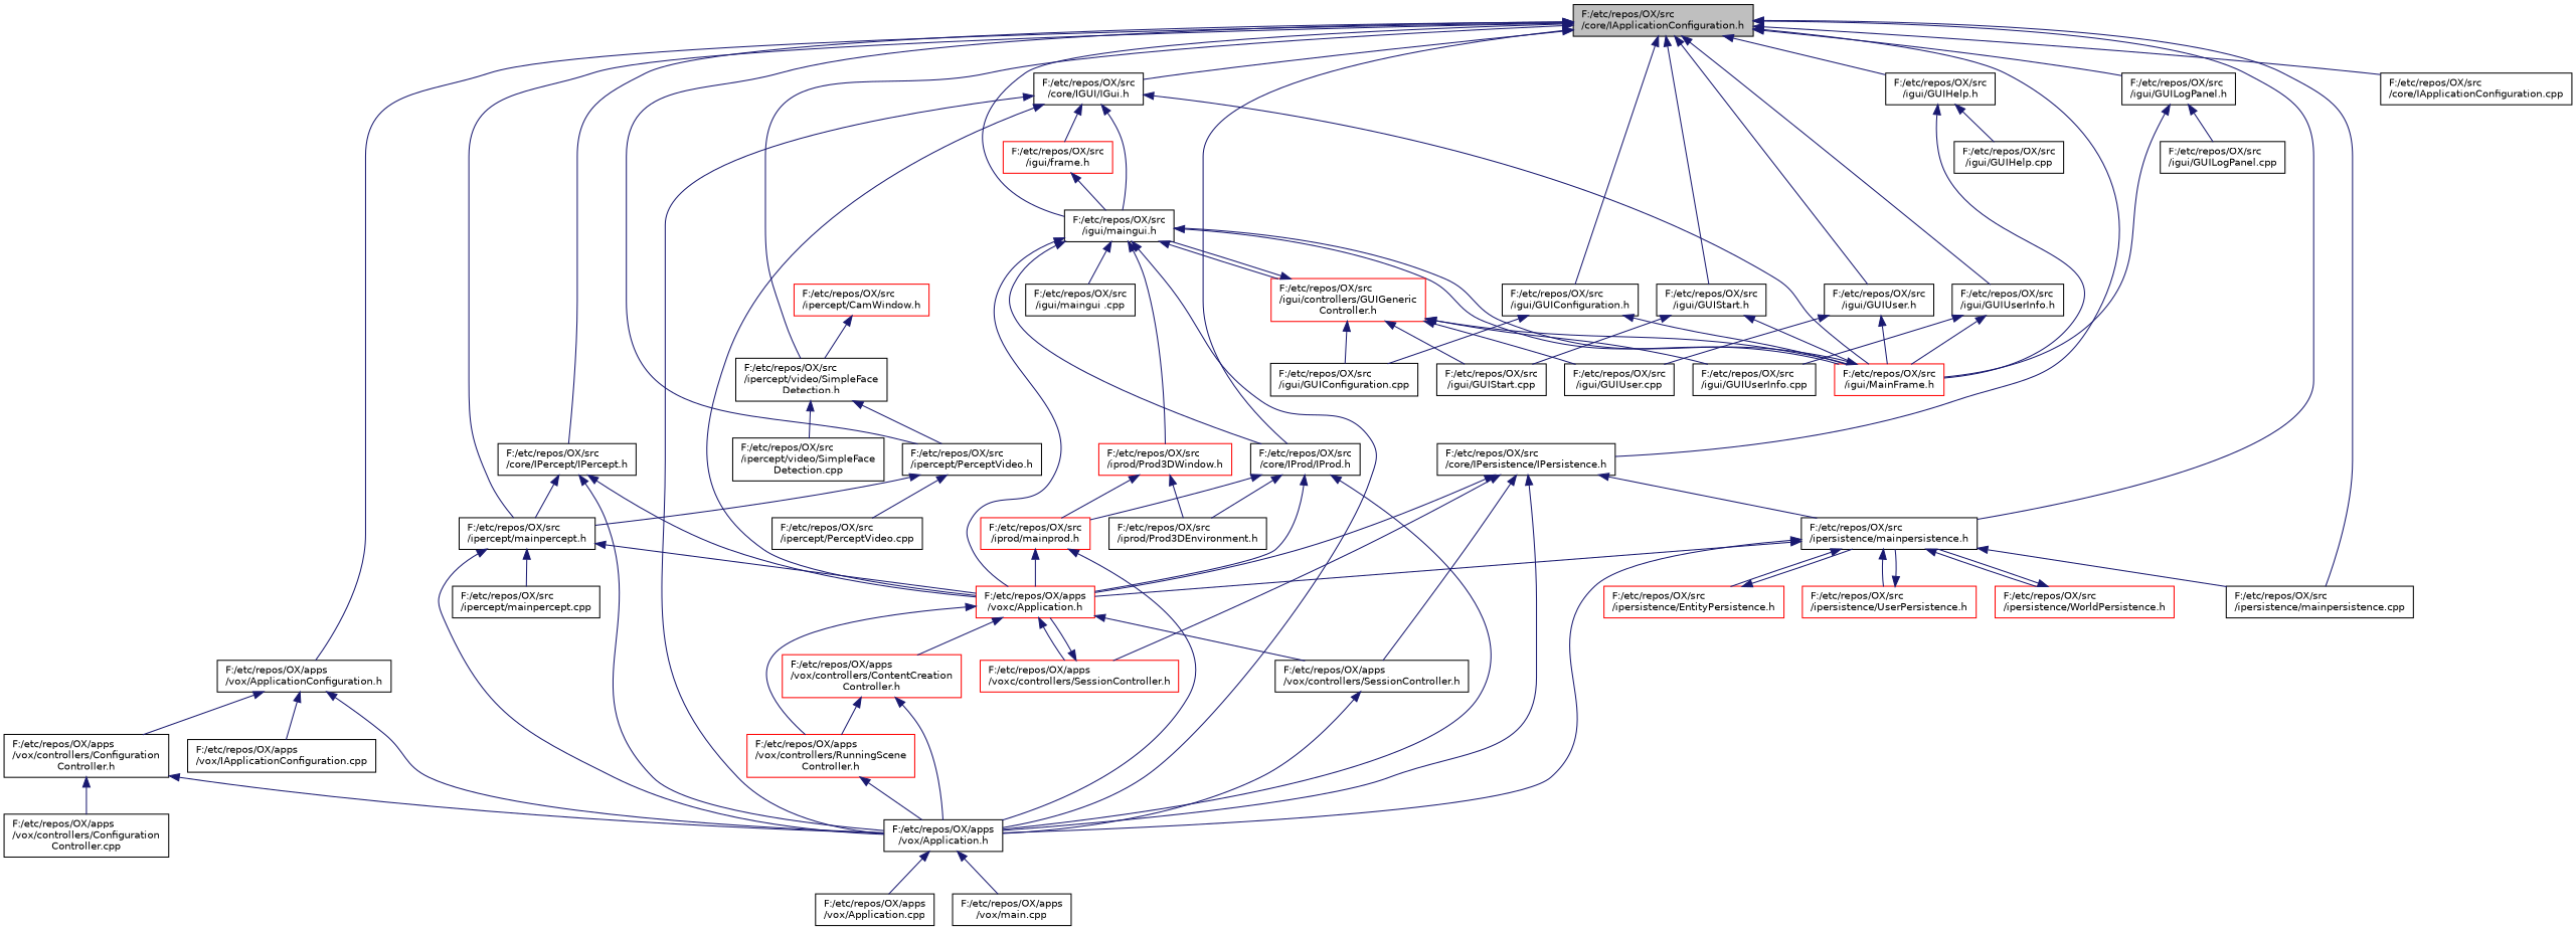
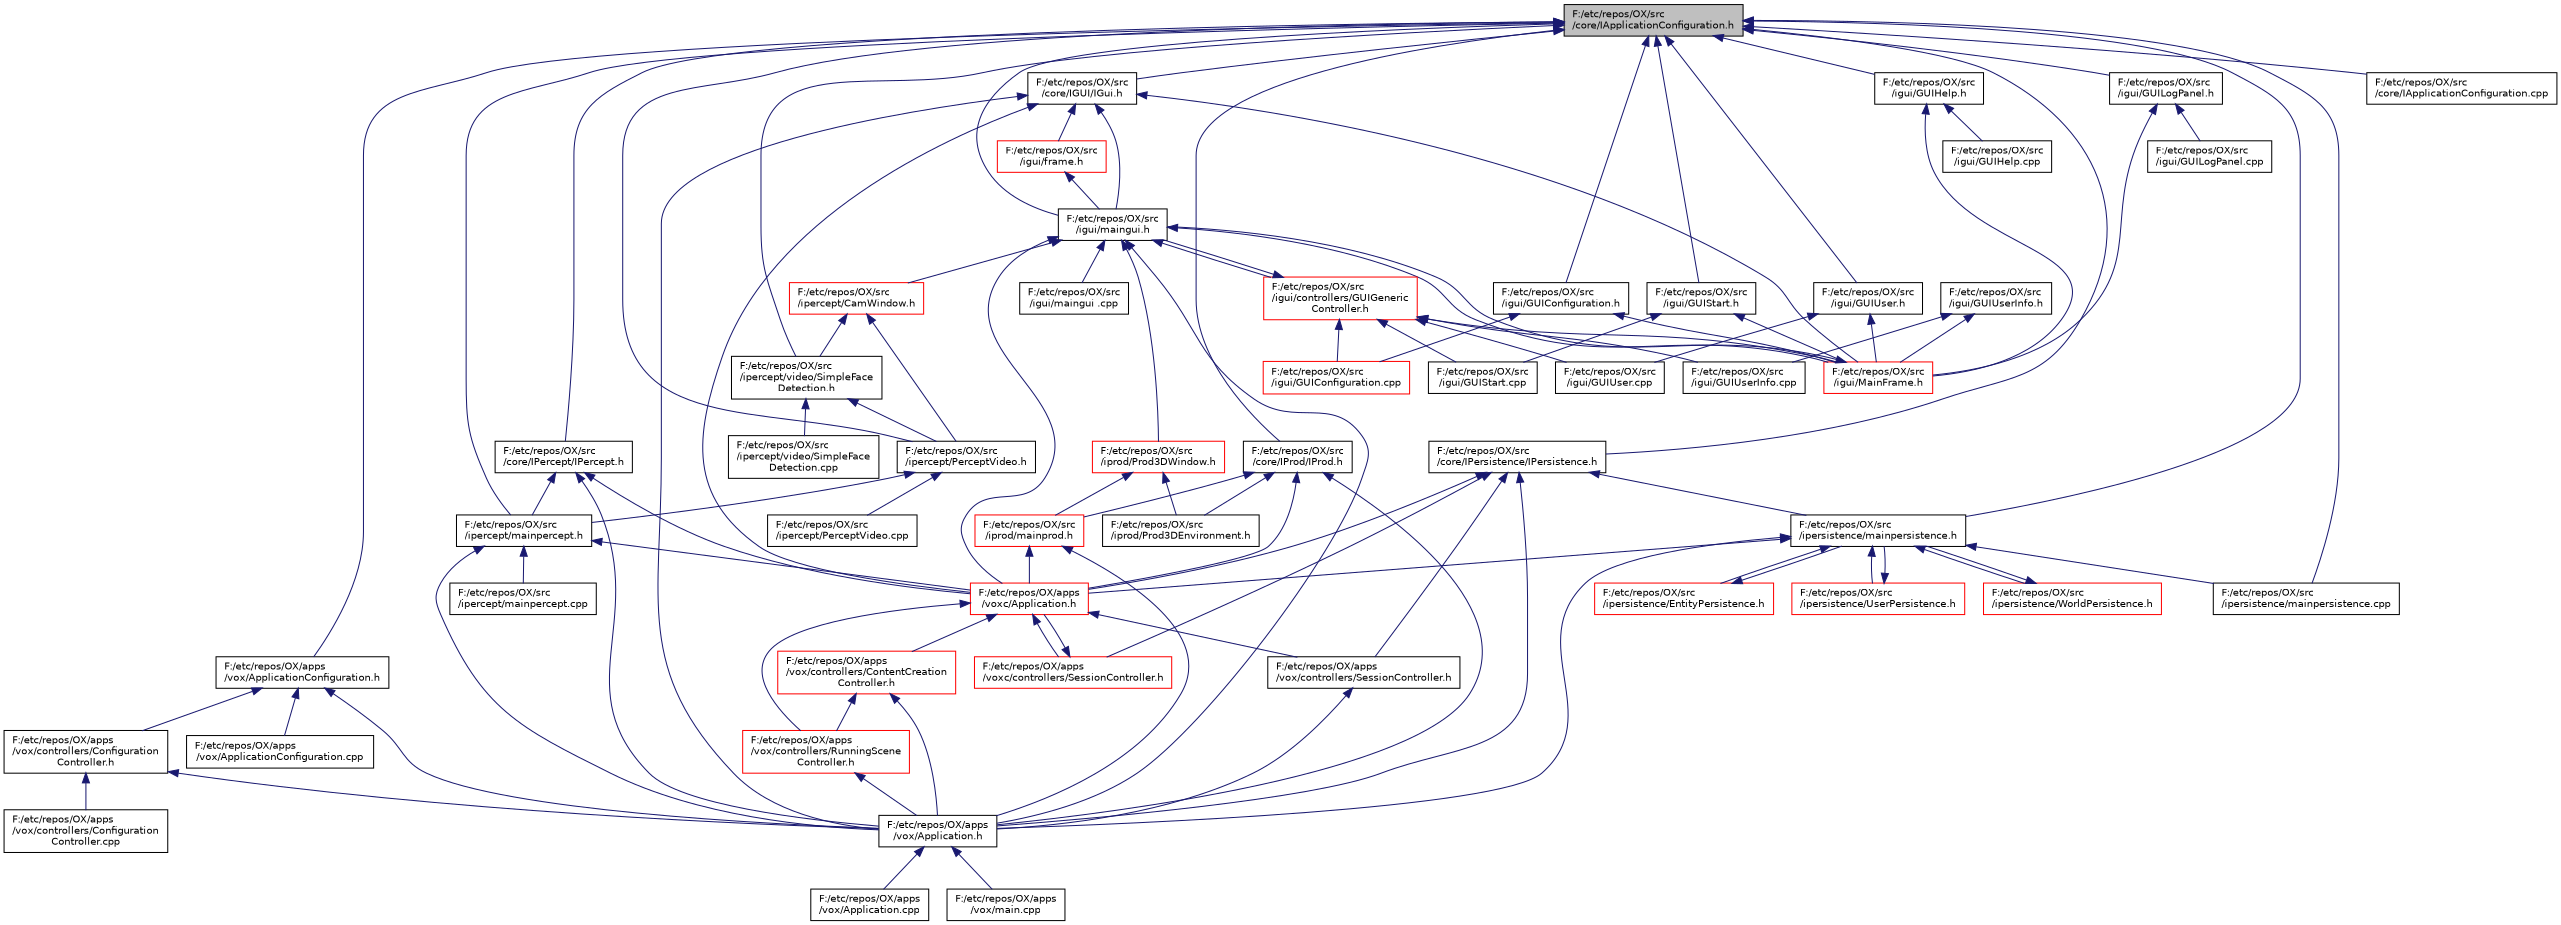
  digraph {
    node [color=black fillcolor=white fontname=Helvetica fontsize=10 shape=record style=filled]
    edge [color=midnightblue dir=back fontname=Helvetica fontsize=10 labelfontname=Helvetica labelfontsize=10 style=solid]
    n1 [fillcolor=grey75 fontcolor=black height=0.2 label="F:/etc/repos/OX/src\l/core/IApplicationConfiguration.h" width=0.4]
    n2 [height=0.2 label="F:/etc/repos/OX/apps\l/vox/ApplicationConfiguration.h" width=0.4]
    n3 [height=0.2 label="F:/etc/repos/OX/src\l/core/IApplicationConfiguration.cpp" width=0.4]
    n4 [height=0.2 label="F:/etc/repos/OX/src\l/core/IGUI/IGui.h" width=0.4]
    n5 [height=0.2 label="F:/etc/repos/OX/src\l/igui/maingui.h" width=0.4]
    n6 [height=0.2 label="F:/etc/repos/OX/src\l/ipercept/PerceptVideo.h" width=0.4]
    n7 [height=0.2 label="F:/etc/repos/OX/src\l/ipercept/mainpercept.h" width=0.4]
    n8 [height=0.2 label="F:/etc/repos/OX/src\l/ipercept/video/SimpleFace\lDetection.h" width=0.4]
    n9 [height=0.2 label="F:/etc/repos/OX/src\l/core/IPercept/IPercept.h" width=0.4]
    n10 [height=0.2 label="F:/etc/repos/OX/src\l/core/IPersistence/IPersistence.h" width=0.4]
    n11 [height=0.2 label="F:/etc/repos/OX/src\l/ipersistence/mainpersistence.h" width=0.4]
    n12 [height=0.2 label="F:/etc/repos/OX/src\l/ipersistence/mainpersistence.cpp" width=0.4]
    n13 [height=0.2 label="F:/etc/repos/OX/src\l/core/IProd/IProd.h" width=0.4]
    n14 [height=0.2 label="F:/etc/repos/OX/src\l/igui/GUIConfiguration.h" width=0.4]
    n15 [height=0.2 label="F:/etc/repos/OX/src\l/igui/GUIHelp.h" width=0.4]
    n16 [height=0.2 label="F:/etc/repos/OX/src\l/igui/GUILogPanel.h" width=0.4]
    n17 [height=0.2 label="F:/etc/repos/OX/src\l/igui/GUIStart.h" width=0.4]
    n18 [height=0.2 label="F:/etc/repos/OX/src\l/igui/GUIUser.h" width=0.4]
    n19 [height=0.2 label="F:/etc/repos/OX/src\l/igui/GUIUserInfo.h" width=0.4]
    n20 [height=0.2 label="F:/etc/repos/OX/apps\l/vox/Application.h" width=0.4]
-   n21 [height=0.2 label="F:/etc/repos/OX/apps\l/vox/IApplicationConfiguration.cpp" width=0.4]
+   n21 [height=0.2 label="F:/etc/repos/OX/apps\l/vox/ApplicationConfiguration.cpp" width=0.4]
    n22 [height=0.2 label="F:/etc/repos/OX/apps\l/vox/controllers/Configuration\lController.h" width=0.4]
    n23 [color=red height=0.2 label="F:/etc/repos/OX/apps\l/voxc/Application.h" width=0.4]
    n24 [color=red height=0.2 label="F:/etc/repos/OX/src\l/igui/frame.h" width=0.4]
    n25 [color=red height=0.2 label="F:/etc/repos/OX/src\l/igui/MainFrame.h" width=0.4]
    n26 [color=red height=0.2 label="F:/etc/repos/OX/src\l/igui/controllers/GUIGeneric\lController.h" width=0.4]
    n27 [height=0.2 label="F:/etc/repos/OX/src\l/igui/maingui .cpp" width=0.4]
    n28 [color=red height=0.2 label="F:/etc/repos/OX/src\l/ipercept/CamWindow.h" width=0.4]
    n29 [color=red height=0.2 label="F:/etc/repos/OX/src\l/iprod/Prod3DWindow.h" width=0.4]
    n30 [height=0.2 label="F:/etc/repos/OX/src\l/ipercept/PerceptVideo.cpp" width=0.4]
    n31 [height=0.2 label="F:/etc/repos/OX/src\l/ipercept/mainpercept.cpp" width=0.4]
    n32 [height=0.2 label="F:/etc/repos/OX/src\l/ipercept/video/SimpleFace\lDetection.cpp" width=0.4]
    n33 [height=0.2 label="F:/etc/repos/OX/apps\l/vox/controllers/SessionController.h" width=0.4]
    n34 [color=red height=0.2 label="F:/etc/repos/OX/apps\l/voxc/controllers/SessionController.h" width=0.4]
    n35 [color=red height=0.2 label="F:/etc/repos/OX/src\l/ipersistence/EntityPersistence.h" width=0.4]
    n36 [color=red height=0.2 label="F:/etc/repos/OX/src\l/ipersistence/UserPersistence.h" width=0.4]
    n37 [color=red height=0.2 label="F:/etc/repos/OX/src\l/ipersistence/WorldPersistence.h" width=0.4]
    n38 [color=red height=0.2 label="F:/etc/repos/OX/src\l/iprod/mainprod.h" width=0.4]
    n39 [height=0.2 label="F:/etc/repos/OX/src\l/iprod/Prod3DEnvironment.h" width=0.4]
-   n40 [height=0.2 label="F:/etc/repos/OX/src\l/igui/GUIConfiguration.cpp" width=0.4]
+   n40 [color=red height=0.2 label="F:/etc/repos/OX/src\l/igui/GUIConfiguration.cpp" width=0.4]
    n41 [height=0.2 label="F:/etc/repos/OX/src\l/igui/GUIHelp.cpp" width=0.4]
    n42 [height=0.2 label="F:/etc/repos/OX/src\l/igui/GUILogPanel.cpp" width=0.4]
    n43 [height=0.2 label="F:/etc/repos/OX/src\l/igui/GUIStart.cpp" width=0.4]
    n44 [height=0.2 label="F:/etc/repos/OX/src\l/igui/GUIUser.cpp" width=0.4]
    n45 [height=0.2 label="F:/etc/repos/OX/src\l/igui/GUIUserInfo.cpp" width=0.4]
    n46 [height=0.2 label="F:/etc/repos/OX/apps\l/vox/Application.cpp" width=0.4]
    n47 [height=0.2 label="F:/etc/repos/OX/apps\l/vox/main.cpp" width=0.4]
    n48 [height=0.2 label="F:/etc/repos/OX/apps\l/vox/controllers/Configuration\lController.cpp" width=0.4]
    n49 [color=red height=0.2 label="F:/etc/repos/OX/apps\l/vox/controllers/ContentCreation\lController.h" width=0.4]
    n50 [color=red height=0.2 label="F:/etc/repos/OX/apps\l/vox/controllers/RunningScene\lController.h" width=0.4]
    n1 -> n2
    n1 -> n3
    n1 -> n4
    n1 -> n5
    n1 -> n6
    n1 -> n7
    n1 -> n8
    n1 -> n9
    n1 -> n10
    n1 -> n11
    n1 -> n12
    n1 -> n13
    n1 -> n14
    n1 -> n15
    n1 -> n16
    n1 -> n17
    n1 -> n18
-   n1 -> n19
    n2 -> n20
    n2 -> n21
    n2 -> n22
    n4 -> n5
    n4 -> n20
    n4 -> n23
    n4 -> n24
    n4 -> n25
    n5 -> n20
    n5 -> n23
    n5 -> n25
    n5 -> n26
    n5 -> n27
-   n5 -> n13
+   n5 -> n28
    n5 -> n29
    n6 -> n7
    n6 -> n30
    n7 -> n20
    n7 -> n23
    n7 -> n31
    n8 -> n6
    n8 -> n32
    n9 -> n7
    n9 -> n20
    n9 -> n23
    n10 -> n11
    n10 -> n20
    n10 -> n23
    n10 -> n33
    n10 -> n34
    n11 -> n12
    n11 -> n20
    n11 -> n23
    n11 -> n35
    n11 -> n36
    n11 -> n37
    n13 -> n20
    n13 -> n23
    n13 -> n38
    n13 -> n39
    n14 -> n25
    n14 -> n40
    n15 -> n25
    n15 -> n41
    n16 -> n25
    n16 -> n42
    n17 -> n25
    n17 -> n43
    n18 -> n25
    n18 -> n44
    n19 -> n25
    n19 -> n45
    n20 -> n46
    n20 -> n47
    n22 -> n20
    n22 -> n48
    n23 -> n33
    n23 -> n34
    n23 -> n49
    n23 -> n50
    n24 -> n5
    n25 -> n5
    n26 -> n5
    n26 -> n25
    n26 -> n40
    n26 -> n43
    n26 -> n44
    n26 -> n45
+   n28 -> n6
    n28 -> n8
    n29 -> n38
    n29 -> n39
    n33 -> n20
    n34 -> n23
    n35 -> n11
    n36 -> n11
    n37 -> n11
    n38 -> n20
    n38 -> n23
    n49 -> n20
    n49 -> n50
    n50 -> n20
  }
